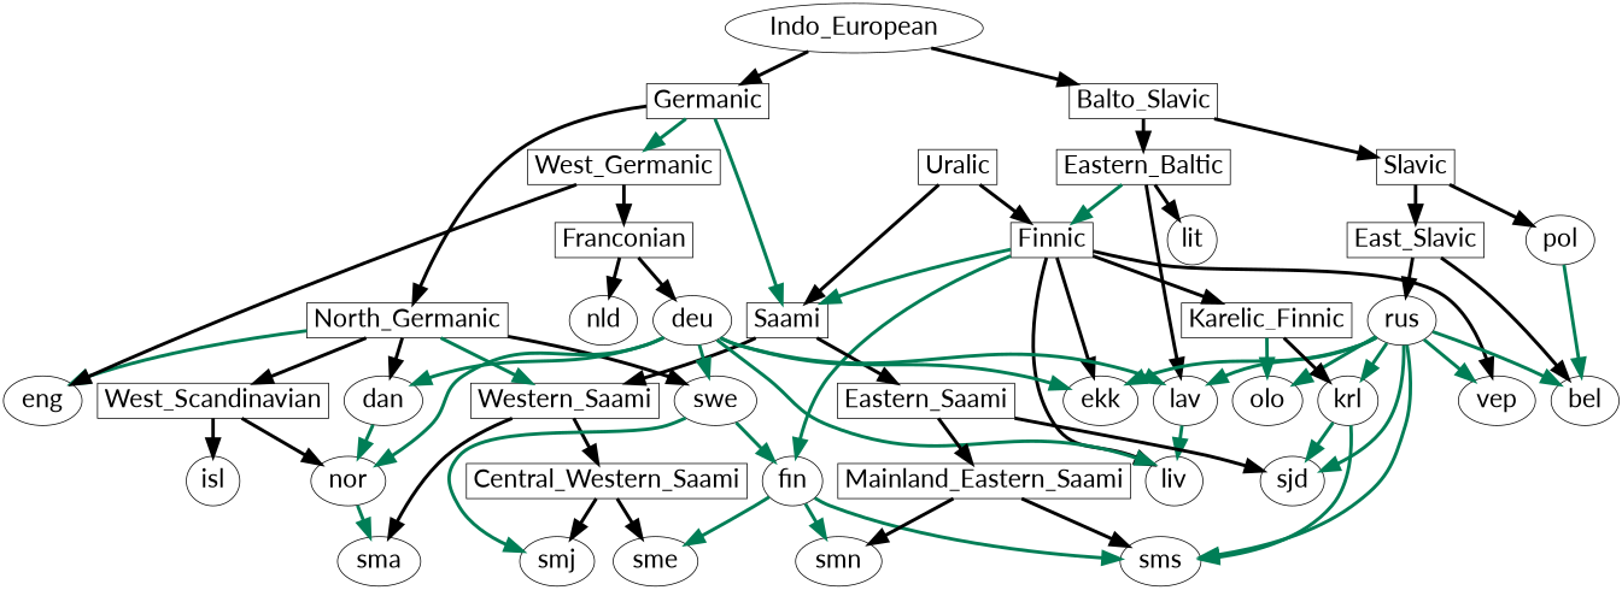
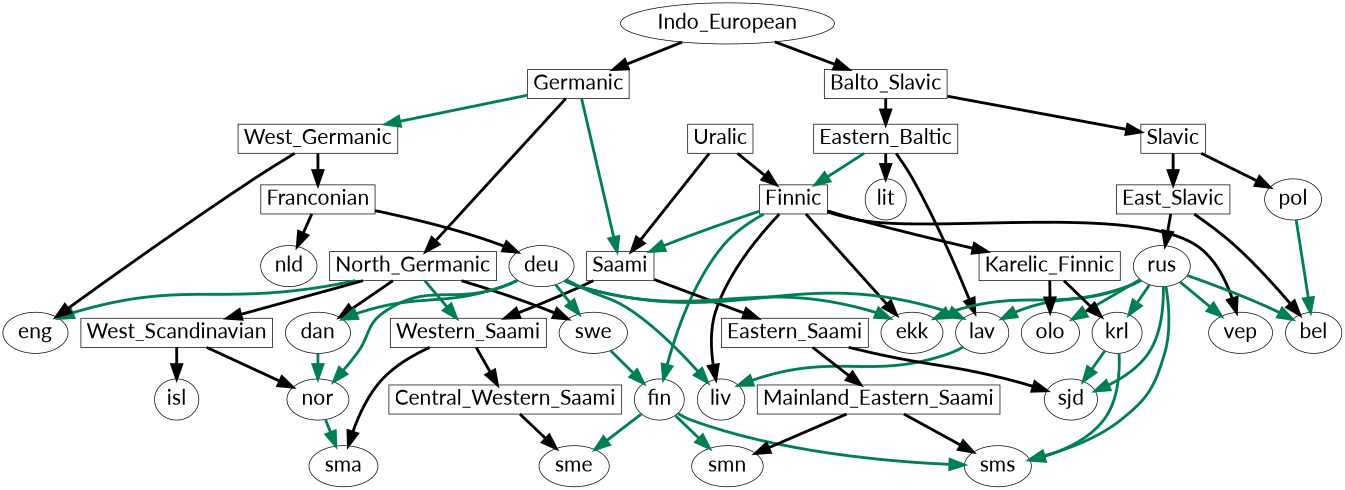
  digraph {
    fontname=Lato
    splines=true
    node [fontcolor=black fontname=Lato fontsize=30]
    edge [arrowsize=2 color="#000000ff" fontname=Lato penwidth=4]
    Eastern_Baltic [height=0.05 shape=box width=0.1]
    Finnic [height=0.05 shape=box width=0.1]
    Saami [height=0.05 shape=box width=0.1]
    Germanic [height=0.05 shape=box width=0.1]
    North_Germanic [height=0.05 shape=box width=0.1]
    Western_Saami [height=0.05 shape=box width=0.1]
    eng [height=0.05 width=0.1]
    bel [height=0.05 width=0.1]
    dan [height=0.05 width=0.1]
    nor [height=0.05 width=0.1]
    deu [height=0.05 width=0.1]
    ekk [height=0.05 width=0.1]
    lav [height=0.05 width=0.1]
    liv [height=0.05 width=0.1]
    swe [height=0.05 width=0.1]
    fin [height=0.05 width=0.1]
    sme [height=0.05 width=0.1]
    smn [height=0.05 width=0.1]
    sms [height=0.05 width=0.1]
    krl [height=0.05 width=0.1]
    sjd [height=0.05 width=0.1]
    sma [height=0.05 width=0.1]
    olo [height=0.05 width=0.1]
    pol [height=0.05 width=0.1]
    rus [height=0.05 width=0.1]
    vep [height=0.05 width=0.1]
-   smj [height=0.05 width=0.1]
    Balto_Slavic [height=0.05 shape=box width=0.1]
    Slavic [height=0.05 shape=box width=0.1]
    Central_Western_Saami [height=0.05 shape=box width=0.1]
    East_Slavic [height=0.05 shape=box width=0.1]
    lit [height=0.05 width=0.1]
    Eastern_Saami [height=0.05 shape=box width=0.1]
    Mainland_Eastern_Saami [height=0.05 shape=box width=0.1]
    Karelic_Finnic [height=0.05 shape=box width=0.1]
    Franconian [height=0.05 shape=box width=0.1]
    nld [height=0.05 width=0.1]
    West_Germanic [height=0.05 shape=box width=0.1]
    Indo_European [height=0.05 shape=ellipse width=0.1]
    West_Scandinavian [height=0.05 shape=box width=0.1]
    Uralic [height=0.05 shape=box width=0.1]
    isl [height=0.05 width=0.1]
    subgraph sub_1 {
    }
    subgraph sub_2 {
    }
    subgraph sub_3 {
      Eastern_Baltic
      Finnic
      Saami
      Germanic
      North_Germanic
      Western_Saami
      eng
      bel
      dan
      nor
      deu
      ekk
      lav
      liv
      swe
      fin
      sme
      smn
      sms
      krl
      sjd
      sma
      olo
      pol
      rus
      vep
-     smj
    }
    subgraph sub_4 {
      Eastern_Baltic
      Finnic
      Saami
      Germanic
      North_Germanic
      Western_Saami
      eng
      bel
      dan
      nor
      deu
      ekk
      lav
      liv
      swe
      fin
      sme
      smn
      sms
      krl
      sjd
      sma
      olo
      pol
      rus
      vep
-     smj
      Balto_Slavic
      Slavic
      Central_Western_Saami
      East_Slavic
      lit
      Eastern_Saami
      Mainland_Eastern_Saami
      Karelic_Finnic
      Franconian
      nld
      West_Germanic
      Indo_European
      West_Scandinavian
      Uralic
      isl
    }
    Eastern_Baltic -> Finnic [color="#007e56ff"]
    Eastern_Baltic -> lav
    Eastern_Baltic -> lit
    Finnic -> Saami [color="#007e56ff"]
    Finnic -> ekk
    Finnic -> liv
    Finnic -> fin [color="#007e56ff"]
    Finnic -> vep
    Finnic -> Karelic_Finnic
    Saami -> Western_Saami
    Saami -> Eastern_Saami
    Germanic -> Saami [color="#007e56ff"]
    Germanic -> North_Germanic
    Germanic -> West_Germanic [color="#007e56ff"]
    North_Germanic -> Western_Saami [color="#007e56ff"]
    North_Germanic -> eng [color="#007e56ff"]
    North_Germanic -> dan
    North_Germanic -> swe
    North_Germanic -> West_Scandinavian
    Western_Saami -> sma
    Western_Saami -> Central_Western_Saami
    dan -> nor [color="#007e56ff"]
    nor -> sma [color="#007e56ff"]
    deu -> dan [color="#007e56ff"]
    deu -> nor [color="#007e56ff"]
    deu -> ekk [color="#007e56ff"]
    deu -> lav [color="#007e56ff"]
    deu -> liv [color="#007e56ff"]
    deu -> swe [color="#007e56ff"]
    lav -> liv [color="#007e56ff"]
    swe -> fin [color="#007e56ff"]
-   swe -> smj [color="#007e56ff"]
    fin -> sme [color="#007e56ff"]
    fin -> smn [color="#007e56ff"]
    fin -> sms [color="#007e56ff"]
    krl -> sms [color="#007e56ff"]
    krl -> sjd [color="#007e56ff"]
    pol -> bel [color="#007e56ff"]
    rus -> bel [color="#007e56ff"]
    rus -> ekk [color="#007e56ff"]
    rus -> lav [color="#007e56ff"]
    rus -> sms [color="#007e56ff"]
    rus -> krl [color="#007e56ff"]
    rus -> sjd [color="#007e56ff"]
    rus -> olo [color="#007e56ff"]
    rus -> vep [color="#007e56ff"]
    Balto_Slavic -> Eastern_Baltic
    Balto_Slavic -> Slavic
    Slavic -> pol
    Slavic -> East_Slavic
    Central_Western_Saami -> sme
-   Central_Western_Saami -> smj
    East_Slavic -> bel
    East_Slavic -> rus
    Eastern_Saami -> sjd
    Eastern_Saami -> Mainland_Eastern_Saami
    Mainland_Eastern_Saami -> smn
    Mainland_Eastern_Saami -> sms
    Karelic_Finnic -> krl
-   Karelic_Finnic -> olo [color="#007e56ff"]
+   Karelic_Finnic -> olo
    Franconian -> deu
    Franconian -> nld
    West_Germanic -> eng
    West_Germanic -> Franconian
    Indo_European -> Germanic
    Indo_European -> Balto_Slavic
    West_Scandinavian -> nor
    West_Scandinavian -> isl
    Uralic -> Finnic
    Uralic -> Saami
  }
